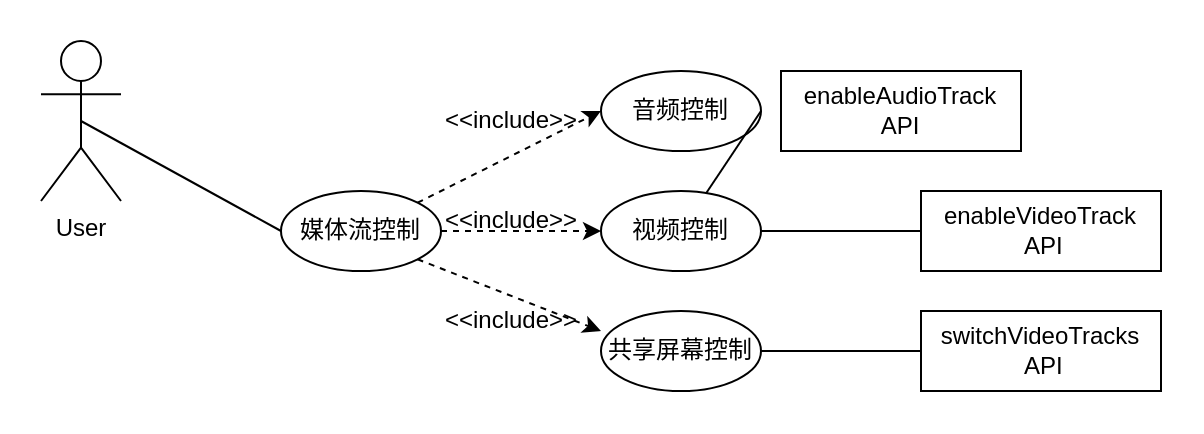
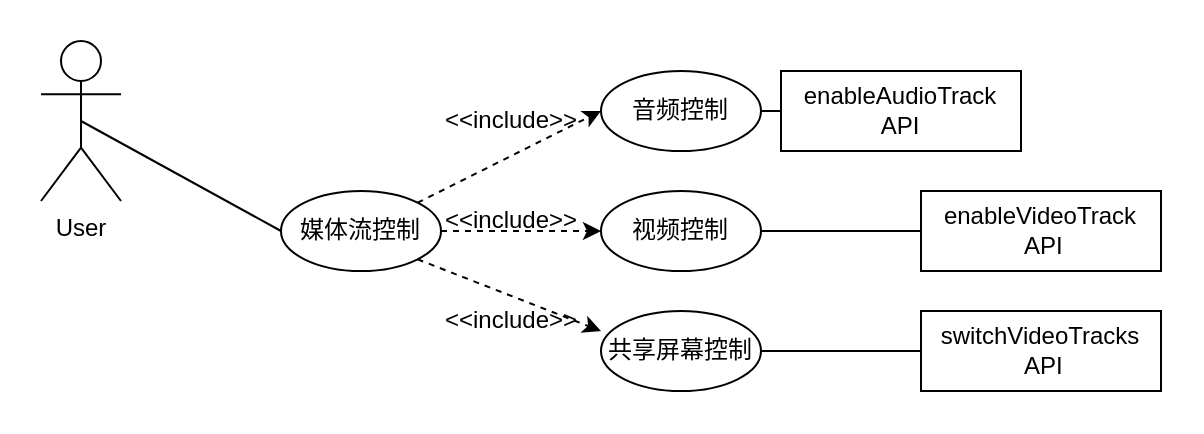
  <mxCell id="0" />
  <mxCell id="1" parent="0" />
  <mxCell id="2" value="User" style="shape=umlActor;verticalLabelPosition=bottom;verticalAlign=top;html=1;outlineConnect=0;rounded=1;" vertex="1" parent="1"><mxGeometry x="20" y="20" width="40" height="80" as="geometry" /></mxCell>
  <mxCell id="3" value="" style="endArrow=classic;dashed=1;html=1;exitX=1;exitY=0.5;exitDx=0;exitDy=0;" edge="1" parent="1" source="4"><mxGeometry width="50" height="50" relative="1" as="geometry"><mxPoint x="80" y="155" as="sourcePoint" /><mxPoint x="300" y="115" as="targetPoint" /><Array as="points" /></mxGeometry></mxCell>
  <mxCell id="4" value="媒体流控制" style="ellipse;whiteSpace=wrap;html=1;rounded=1;" vertex="1" parent="1"><mxGeometry x="140" y="95" width="80" height="40" as="geometry" /></mxCell>
  <mxCell id="5" value="" style="endArrow=none;html=1;rounded=1;entryX=0;entryY=0.5;entryDx=0;entryDy=0;exitX=0.5;exitY=0.5;exitDx=0;exitDy=0;exitPerimeter=0;" edge="1" parent="1" source="2" target="4"><mxGeometry width="50" height="50" relative="1" as="geometry"><mxPoint x="330" y="95" as="sourcePoint" /><mxPoint x="380" y="45" as="targetPoint" /></mxGeometry></mxCell>
  <mxCell id="6" value="视频控制" style="ellipse;whiteSpace=wrap;html=1;rounded=1;" vertex="1" parent="1"><mxGeometry x="300" y="95" width="80" height="40" as="geometry" /></mxCell>
  <mxCell id="7" value="switchVideoTracks&lt;br&gt;&amp;nbsp;API" style="rounded=0;whiteSpace=wrap;html=1;" vertex="1" parent="1"><mxGeometry x="460" y="155" width="120" height="40" as="geometry" /></mxCell>
  <mxCell id="8" value="" style="endArrow=none;html=1;rounded=1;entryX=0;entryY=0.5;entryDx=0;entryDy=0;exitX=1;exitY=0.5;exitDx=0;exitDy=0;" edge="1" parent="1" source="14" target="7"><mxGeometry width="50" height="50" relative="1" as="geometry"><mxPoint x="330" y="205" as="sourcePoint" /><mxPoint x="380" y="155" as="targetPoint" /></mxGeometry></mxCell>
  <mxCell id="9" value="&amp;lt;&amp;lt;include&amp;gt;&amp;gt;" style="text;html=1;align=center;verticalAlign=middle;resizable=0;points=[];autosize=1;strokeColor=none;fillColor=none;" vertex="1" parent="1"><mxGeometry x="210" y="95" width="90" height="30" as="geometry" /></mxCell>
  <mxCell id="10" value="" style="endArrow=classic;dashed=1;html=1;exitX=1;exitY=0;exitDx=0;exitDy=0;entryX=0;entryY=0.5;entryDx=0;entryDy=0;" edge="1" parent="1" source="4" target="11"><mxGeometry width="50" height="50" relative="1" as="geometry"><mxPoint x="220" y="55" as="sourcePoint" /><mxPoint x="300" y="55" as="targetPoint" /><Array as="points" /></mxGeometry></mxCell>
  <mxCell id="11" value="音频控制" style="ellipse;whiteSpace=wrap;html=1;rounded=1;" vertex="1" parent="1"><mxGeometry x="300" y="35" width="80" height="40" as="geometry" /></mxCell>
  <mxCell id="12" value="&amp;lt;&amp;lt;include&amp;gt;&amp;gt;" style="text;html=1;align=center;verticalAlign=middle;resizable=0;points=[];autosize=1;strokeColor=none;fillColor=none;" vertex="1" parent="1"><mxGeometry x="210" y="45" width="90" height="30" as="geometry" /></mxCell>
  <mxCell id="13" value="" style="endArrow=classic;dashed=1;html=1;exitX=1;exitY=1;exitDx=0;exitDy=0;" edge="1" parent="1" source="4"><mxGeometry width="50" height="50" relative="1" as="geometry"><mxPoint x="220" y="165" as="sourcePoint" /><mxPoint x="300" y="165" as="targetPoint" /><Array as="points" /></mxGeometry></mxCell>
  <mxCell id="14" value="共享屏幕控制" style="ellipse;whiteSpace=wrap;html=1;rounded=1;" vertex="1" parent="1"><mxGeometry x="300" y="155" width="80" height="40" as="geometry" /></mxCell>
  <mxCell id="15" value="&amp;lt;&amp;lt;include&amp;gt;&amp;gt;" style="text;html=1;align=center;verticalAlign=middle;resizable=0;points=[];autosize=1;strokeColor=none;fillColor=none;" vertex="1" parent="1"><mxGeometry x="210" y="145" width="90" height="30" as="geometry" /></mxCell>
  <mxCell id="16" value="enableAudioTrack &lt;br&gt;API" style="rounded=0;whiteSpace=wrap;html=1;" vertex="1" parent="1"><mxGeometry x="390" y="35" width="120" height="40" as="geometry" /></mxCell>
- <mxCell id="17" value="" style="endArrow=none;html=1;rounded=1;exitX=1;exitY=0.5;exitDx=0;exitDy=0;" edge="1" parent="1" target="6" source="11"><mxGeometry width="50" height="50" relative="1" as="geometry"><mxPoint x="400" y="45" as="sourcePoint" /><mxPoint x="380" y="35" as="targetPoint" /></mxGeometry></mxCell>
+ <mxCell id="17" value="" style="endArrow=none;html=1;rounded=1;entryX=0;entryY=0.5;entryDx=0;entryDy=0;exitX=1;exitY=0.5;exitDx=0;exitDy=0;" edge="1" parent="1" target="16" source="11"><mxGeometry width="50" height="50" relative="1" as="geometry"><mxPoint x="400" y="45" as="sourcePoint" /><mxPoint x="380" y="35" as="targetPoint" /></mxGeometry></mxCell>
  <mxCell id="18" value="enableVideoTrack&lt;br&gt;&amp;nbsp;API" style="rounded=0;whiteSpace=wrap;html=1;" vertex="1" parent="1"><mxGeometry x="460" y="95" width="120" height="40" as="geometry" /></mxCell>
  <mxCell id="19" value="" style="endArrow=none;html=1;rounded=1;entryX=0;entryY=0.5;entryDx=0;entryDy=0;" edge="1" parent="1" target="18"><mxGeometry width="50" height="50" relative="1" as="geometry"><mxPoint x="380" y="115" as="sourcePoint" /><mxPoint x="380" y="95" as="targetPoint" /></mxGeometry></mxCell>
